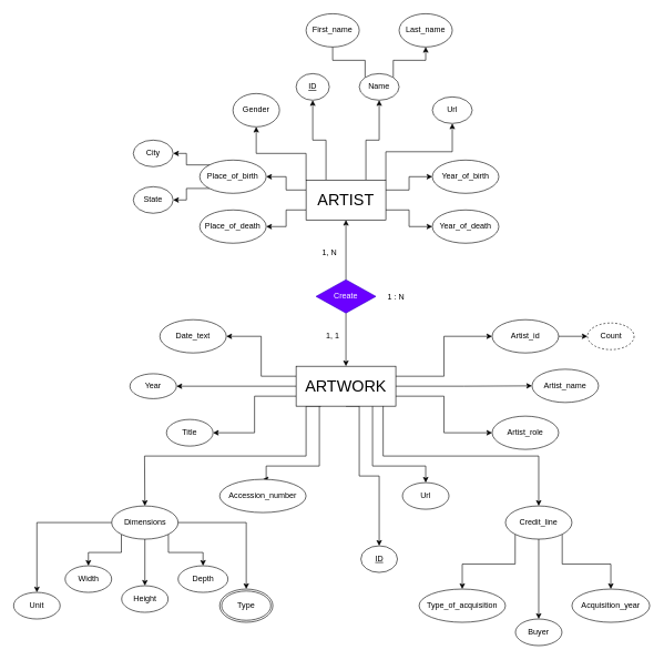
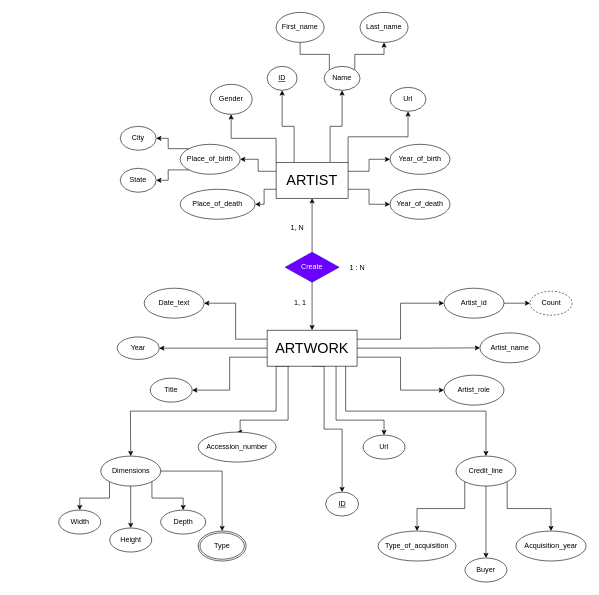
  <mxCell id="0" />
  <mxCell id="1" parent="0" />
  <mxCell id="2" style="edgeStyle=orthogonalEdgeStyle;rounded=0;orthogonalLoop=1;jettySize=auto;html=1;exitX=1;exitY=0.25;exitDx=0;exitDy=0;entryX=0;entryY=0.5;entryDx=0;entryDy=0;" parent="1" source="10" target="12" edge="1"><mxGeometry relative="1" as="geometry" /></mxCell>
  <mxCell id="3" style="edgeStyle=orthogonalEdgeStyle;rounded=0;orthogonalLoop=1;jettySize=auto;html=1;exitX=1;exitY=0.75;exitDx=0;exitDy=0;" parent="1" source="10" target="13" edge="1"><mxGeometry relative="1" as="geometry" /></mxCell>
  <mxCell id="4" style="edgeStyle=orthogonalEdgeStyle;rounded=0;orthogonalLoop=1;jettySize=auto;html=1;exitX=0;exitY=0.25;exitDx=0;exitDy=0;entryX=1;entryY=0.5;entryDx=0;entryDy=0;" parent="1" source="10" target="23" edge="1"><mxGeometry relative="1" as="geometry" /></mxCell>
  <mxCell id="5" style="edgeStyle=orthogonalEdgeStyle;rounded=0;orthogonalLoop=1;jettySize=auto;html=1;exitX=0;exitY=0.75;exitDx=0;exitDy=0;entryX=1;entryY=0.5;entryDx=0;entryDy=0;" parent="1" source="10" target="24" edge="1"><mxGeometry relative="1" as="geometry" /></mxCell>
  <mxCell id="6" style="edgeStyle=orthogonalEdgeStyle;rounded=0;orthogonalLoop=1;jettySize=auto;html=1;exitX=0.75;exitY=0;exitDx=0;exitDy=0;entryX=0.5;entryY=1;entryDx=0;entryDy=0;" parent="1" source="10" target="17" edge="1"><mxGeometry relative="1" as="geometry" /></mxCell>
  <mxCell id="7" style="edgeStyle=orthogonalEdgeStyle;rounded=0;orthogonalLoop=1;jettySize=auto;html=1;exitX=0.25;exitY=0;exitDx=0;exitDy=0;" parent="1" source="10" target="11" edge="1"><mxGeometry relative="1" as="geometry" /></mxCell>
  <mxCell id="8" style="edgeStyle=orthogonalEdgeStyle;rounded=0;orthogonalLoop=1;jettySize=auto;html=1;exitX=0;exitY=0;exitDx=0;exitDy=0;" parent="1" source="10" target="20" edge="1"><mxGeometry relative="1" as="geometry" /></mxCell>
  <mxCell id="9" style="edgeStyle=orthogonalEdgeStyle;rounded=0;orthogonalLoop=1;jettySize=auto;html=1;exitX=1;exitY=0;exitDx=0;exitDy=0;entryX=0.5;entryY=1;entryDx=0;entryDy=0;" parent="1" source="10" target="14" edge="1"><mxGeometry relative="1" as="geometry" /></mxCell>
  <mxCell id="10" value="ARTIST" style="whiteSpace=wrap;html=1;fontSize=24;" parent="1" vertex="1"><mxGeometry x="460" y="270" width="120" height="60" as="geometry" /></mxCell>
  <mxCell id="11" value="&lt;u&gt;ID&lt;/u&gt;" style="ellipse;whiteSpace=wrap;html=1;" parent="1" vertex="1"><mxGeometry x="445" y="110" width="50" height="40" as="geometry" /></mxCell>
  <mxCell id="12" value="Year_of_birth" style="ellipse;whiteSpace=wrap;html=1;" parent="1" vertex="1"><mxGeometry x="650" y="240" width="100" height="50" as="geometry" /></mxCell>
  <mxCell id="13" value="Year_of_death" style="ellipse;whiteSpace=wrap;html=1;" parent="1" vertex="1"><mxGeometry x="650" y="315" width="100" height="50" as="geometry" /></mxCell>
  <mxCell id="14" value="Url" style="ellipse;whiteSpace=wrap;html=1;" parent="1" vertex="1"><mxGeometry x="650" y="145" width="60" height="40" as="geometry" /></mxCell>
  <mxCell id="15" style="edgeStyle=orthogonalEdgeStyle;rounded=0;orthogonalLoop=1;jettySize=auto;html=1;exitX=0;exitY=0;exitDx=0;exitDy=0;entryX=0.5;entryY=1;entryDx=0;entryDy=0;endArrow=none;" parent="1" source="17" target="18" edge="1"><mxGeometry relative="1" as="geometry" /></mxCell>
  <mxCell id="16" style="edgeStyle=orthogonalEdgeStyle;rounded=0;orthogonalLoop=1;jettySize=auto;html=1;exitX=1;exitY=0;exitDx=0;exitDy=0;entryX=0.5;entryY=1;entryDx=0;entryDy=0;" parent="1" source="17" target="19" edge="1"><mxGeometry relative="1" as="geometry" /></mxCell>
  <mxCell id="17" value="Name" style="ellipse;whiteSpace=wrap;html=1;" parent="1" vertex="1"><mxGeometry x="540" y="110" width="60" height="40" as="geometry" /></mxCell>
  <mxCell id="18" value="First_name" style="ellipse;whiteSpace=wrap;html=1;" parent="1" vertex="1"><mxGeometry x="460" y="20" width="80" height="50" as="geometry" /></mxCell>
  <mxCell id="19" value="Last_name" style="ellipse;whiteSpace=wrap;html=1;" parent="1" vertex="1"><mxGeometry x="600" y="20" width="80" height="50" as="geometry" /></mxCell>
  <mxCell id="20" value="Gender" style="ellipse;whiteSpace=wrap;html=1;" parent="1" vertex="1"><mxGeometry x="350" y="140" width="70" height="50" as="geometry" /></mxCell>
  <mxCell id="21" style="edgeStyle=orthogonalEdgeStyle;rounded=0;orthogonalLoop=1;jettySize=auto;html=1;exitX=0;exitY=0;exitDx=0;exitDy=0;entryX=1;entryY=0.5;entryDx=0;entryDy=0;" parent="1" source="23" target="26" edge="1"><mxGeometry relative="1" as="geometry" /></mxCell>
  <mxCell id="22" style="edgeStyle=orthogonalEdgeStyle;rounded=0;orthogonalLoop=1;jettySize=auto;html=1;exitX=0;exitY=1;exitDx=0;exitDy=0;entryX=1;entryY=0.5;entryDx=0;entryDy=0;" parent="1" source="23" target="25" edge="1"><mxGeometry relative="1" as="geometry" /></mxCell>
  <mxCell id="23" value="Place_of_birth" style="ellipse;whiteSpace=wrap;html=1;" parent="1" vertex="1"><mxGeometry x="300" y="240" width="100" height="50" as="geometry" /></mxCell>
- <mxCell id="24" value="Place_of_death" style="ellipse;whiteSpace=wrap;html=1;" parent="1" vertex="1"><mxGeometry x="300" y="315" width="100" height="50" as="geometry" /></mxCell>
+ <mxCell id="24" value="Place_of_death" style="ellipse;whiteSpace=wrap;html=1;" parent="1" vertex="1"><mxGeometry x="300" y="315" width="125" height="50" as="geometry" /></mxCell>
  <mxCell id="25" value="State" style="ellipse;whiteSpace=wrap;html=1;" parent="1" vertex="1"><mxGeometry x="200" y="280" width="60" height="40" as="geometry" /></mxCell>
  <mxCell id="26" value="City" style="ellipse;whiteSpace=wrap;html=1;" parent="1" vertex="1"><mxGeometry x="200" y="210" width="60" height="40" as="geometry" /></mxCell>
  <mxCell id="27" style="edgeStyle=orthogonalEdgeStyle;rounded=0;orthogonalLoop=1;jettySize=auto;html=1;exitX=0;exitY=0.25;exitDx=0;exitDy=0;entryX=1;entryY=0.5;entryDx=0;entryDy=0;" parent="1" source="38" target="42" edge="1"><mxGeometry relative="1" as="geometry" /></mxCell>
  <mxCell id="28" style="edgeStyle=orthogonalEdgeStyle;rounded=0;orthogonalLoop=1;jettySize=auto;html=1;exitX=0;exitY=0.75;exitDx=0;exitDy=0;entryX=1;entryY=0.5;entryDx=0;entryDy=0;" parent="1" source="38" target="46" edge="1"><mxGeometry relative="1" as="geometry" /></mxCell>
  <mxCell id="29" style="edgeStyle=orthogonalEdgeStyle;rounded=0;orthogonalLoop=1;jettySize=auto;html=1;exitX=0.25;exitY=1;exitDx=0;exitDy=0;" parent="1" source="38" target="65" edge="1"><mxGeometry relative="1" as="geometry"><Array as="points"><mxPoint x="460" y="610" /><mxPoint x="460" y="685" /><mxPoint x="217" y="685" /></Array></mxGeometry></mxCell>
  <mxCell id="30" style="edgeStyle=orthogonalEdgeStyle;rounded=0;orthogonalLoop=1;jettySize=auto;html=1;exitX=0;exitY=0.5;exitDx=0;exitDy=0;entryX=1;entryY=0.5;entryDx=0;entryDy=0;" parent="1" source="38" target="54" edge="1"><mxGeometry relative="1" as="geometry" /></mxCell>
  <mxCell id="31" style="edgeStyle=orthogonalEdgeStyle;rounded=0;orthogonalLoop=1;jettySize=auto;html=1;exitX=1;exitY=0.5;exitDx=0;exitDy=0;entryX=0;entryY=0.5;entryDx=0;entryDy=0;" parent="1" source="38" target="66" edge="1"><mxGeometry relative="1" as="geometry" /></mxCell>
  <mxCell id="32" style="edgeStyle=orthogonalEdgeStyle;rounded=0;orthogonalLoop=1;jettySize=auto;html=1;exitX=1;exitY=0.25;exitDx=0;exitDy=0;entryX=0;entryY=0.5;entryDx=0;entryDy=0;" parent="1" source="38" target="58" edge="1"><mxGeometry relative="1" as="geometry" /></mxCell>
  <mxCell id="33" style="edgeStyle=orthogonalEdgeStyle;rounded=0;orthogonalLoop=1;jettySize=auto;html=1;exitX=1;exitY=0.75;exitDx=0;exitDy=0;entryX=0;entryY=0.5;entryDx=0;entryDy=0;" parent="1" source="38" target="44" edge="1"><mxGeometry relative="1" as="geometry" /></mxCell>
  <mxCell id="34" style="edgeStyle=orthogonalEdgeStyle;rounded=0;orthogonalLoop=1;jettySize=auto;html=1;entryX=0.5;entryY=0;entryDx=0;entryDy=0;" parent="1" source="38" target="67" edge="1"><mxGeometry relative="1" as="geometry"><Array as="points"><mxPoint x="480" y="700" /><mxPoint x="400" y="700" /><mxPoint x="400" y="720" /></Array></mxGeometry></mxCell>
  <mxCell id="35" style="edgeStyle=orthogonalEdgeStyle;rounded=0;orthogonalLoop=1;jettySize=auto;html=1;" parent="1" source="38" target="68" edge="1"><mxGeometry relative="1" as="geometry"><Array as="points"><mxPoint x="560" y="700" /><mxPoint x="640" y="700" /></Array></mxGeometry></mxCell>
  <mxCell id="36" style="edgeStyle=orthogonalEdgeStyle;rounded=0;orthogonalLoop=1;jettySize=auto;html=1;exitX=0.5;exitY=1;exitDx=0;exitDy=0;entryX=0.5;entryY=0;entryDx=0;entryDy=0;" parent="1" source="38" target="51" edge="1"><mxGeometry relative="1" as="geometry"><Array as="points"><mxPoint x="540" y="610" /><mxPoint x="540" y="715" /><mxPoint x="570" y="715" /></Array></mxGeometry></mxCell>
  <mxCell id="37" style="edgeStyle=orthogonalEdgeStyle;rounded=0;orthogonalLoop=1;jettySize=auto;html=1;exitX=0.873;exitY=0.981;exitDx=0;exitDy=0;entryX=0.5;entryY=0;entryDx=0;entryDy=0;exitPerimeter=0;" parent="1" source="38" target="50" edge="1"><mxGeometry relative="1" as="geometry"><Array as="points"><mxPoint x="576" y="685" /><mxPoint x="810" y="685" /></Array></mxGeometry></mxCell>
  <mxCell id="38" value="ARTWORK" style="whiteSpace=wrap;html=1;fontSize=24;" parent="1" vertex="1"><mxGeometry x="445" y="550" width="150" height="60" as="geometry" /></mxCell>
  <mxCell id="39" style="edgeStyle=orthogonalEdgeStyle;rounded=0;orthogonalLoop=1;jettySize=auto;html=1;" parent="1" source="41" target="10" edge="1"><mxGeometry relative="1" as="geometry" /></mxCell>
  <mxCell id="40" style="edgeStyle=orthogonalEdgeStyle;rounded=0;orthogonalLoop=1;jettySize=auto;html=1;exitX=0.5;exitY=1;exitDx=0;exitDy=0;" parent="1" source="41" target="38" edge="1"><mxGeometry relative="1" as="geometry" /></mxCell>
  <mxCell id="41" value="Create" style="rhombus;whiteSpace=wrap;html=1;fillColor=#6a00ff;fontColor=#ffffff;strokeColor=#3700CC;" parent="1" vertex="1"><mxGeometry x="475" y="420" width="90" height="50" as="geometry" /></mxCell>
  <mxCell id="42" value="Date_text" style="ellipse;whiteSpace=wrap;html=1;" parent="1" vertex="1"><mxGeometry x="240" y="480" width="100" height="50" as="geometry" /></mxCell>
  <mxCell id="43" value="Type_of_acquisition" style="ellipse;whiteSpace=wrap;html=1;" parent="1" vertex="1"><mxGeometry x="630" y="885" width="130" height="50" as="geometry" /></mxCell>
  <mxCell id="44" value="Artist_role" style="ellipse;whiteSpace=wrap;html=1;" parent="1" vertex="1"><mxGeometry x="740" y="625" width="100" height="50" as="geometry" /></mxCell>
  <mxCell id="45" value="Acquisition_year" style="ellipse;whiteSpace=wrap;html=1;" parent="1" vertex="1"><mxGeometry x="860" y="885" width="117" height="50" as="geometry" /></mxCell>
  <mxCell id="46" value="Title" style="ellipse;whiteSpace=wrap;html=1;" parent="1" vertex="1"><mxGeometry x="250" y="630" width="70" height="40" as="geometry" /></mxCell>
  <mxCell id="47" style="edgeStyle=orthogonalEdgeStyle;rounded=0;orthogonalLoop=1;jettySize=auto;html=1;exitX=0;exitY=1;exitDx=0;exitDy=0;entryX=0.5;entryY=0;entryDx=0;entryDy=0;" parent="1" source="50" target="43" edge="1"><mxGeometry relative="1" as="geometry" /></mxCell>
  <mxCell id="48" style="edgeStyle=orthogonalEdgeStyle;rounded=0;orthogonalLoop=1;jettySize=auto;html=1;exitX=0.5;exitY=1;exitDx=0;exitDy=0;" parent="1" source="50" target="56" edge="1"><mxGeometry relative="1" as="geometry" /></mxCell>
  <mxCell id="49" style="edgeStyle=orthogonalEdgeStyle;rounded=0;orthogonalLoop=1;jettySize=auto;html=1;exitX=1;exitY=1;exitDx=0;exitDy=0;entryX=0.5;entryY=0;entryDx=0;entryDy=0;" parent="1" source="50" target="45" edge="1"><mxGeometry relative="1" as="geometry" /></mxCell>
  <mxCell id="50" value="Credit_line" style="ellipse;whiteSpace=wrap;html=1;" parent="1" vertex="1"><mxGeometry x="760" y="760" width="100" height="50" as="geometry" /></mxCell>
  <mxCell id="51" value="&lt;u&gt;ID&lt;/u&gt;" style="ellipse;whiteSpace=wrap;html=1;" parent="1" vertex="1"><mxGeometry x="542.5" y="820" width="55" height="40" as="geometry" /></mxCell>
  <mxCell id="52" value="Height" style="ellipse;whiteSpace=wrap;html=1;" parent="1" vertex="1"><mxGeometry x="182.5" y="880" width="70" height="40" as="geometry" /></mxCell>
  <mxCell id="53" value="Width" style="ellipse;whiteSpace=wrap;html=1;" parent="1" vertex="1"><mxGeometry x="97.5" y="850" width="70" height="40" as="geometry" /></mxCell>
  <mxCell id="54" value="Year" style="ellipse;whiteSpace=wrap;html=1;" parent="1" vertex="1"><mxGeometry x="195" y="561.25" width="70" height="37.5" as="geometry" /></mxCell>
- <mxCell id="55" value="Unit" style="ellipse;whiteSpace=wrap;html=1;" parent="1" vertex="1"><mxGeometry x="20" y="890" width="70" height="40" as="geometry" /></mxCell>
  <mxCell id="56" value="Buyer" style="ellipse;whiteSpace=wrap;html=1;" parent="1" vertex="1"><mxGeometry x="775" y="930" width="70" height="40" as="geometry" /></mxCell>
  <mxCell id="57" style="edgeStyle=orthogonalEdgeStyle;rounded=0;orthogonalLoop=1;jettySize=auto;html=1;exitX=1;exitY=0.5;exitDx=0;exitDy=0;entryX=0;entryY=0.5;entryDx=0;entryDy=0;" parent="1" source="58" target="70" edge="1"><mxGeometry relative="1" as="geometry" /></mxCell>
  <mxCell id="58" value="Artist_id" style="ellipse;whiteSpace=wrap;html=1;" parent="1" vertex="1"><mxGeometry x="740" y="480" width="100" height="50" as="geometry" /></mxCell>
  <mxCell id="59" value="Depth" style="ellipse;whiteSpace=wrap;html=1;" parent="1" vertex="1"><mxGeometry x="267.5" y="850" width="75" height="40" as="geometry" /></mxCell>
  <mxCell id="60" style="edgeStyle=orthogonalEdgeStyle;rounded=0;orthogonalLoop=1;jettySize=auto;html=1;exitX=0;exitY=1;exitDx=0;exitDy=0;entryX=0.5;entryY=0;entryDx=0;entryDy=0;" parent="1" source="65" target="53" edge="1"><mxGeometry relative="1" as="geometry" /></mxCell>
  <mxCell id="61" style="edgeStyle=orthogonalEdgeStyle;rounded=0;orthogonalLoop=1;jettySize=auto;html=1;exitX=0.5;exitY=1;exitDx=0;exitDy=0;entryX=0.5;entryY=0;entryDx=0;entryDy=0;" parent="1" source="65" target="52" edge="1"><mxGeometry relative="1" as="geometry" /></mxCell>
  <mxCell id="62" style="edgeStyle=orthogonalEdgeStyle;rounded=0;orthogonalLoop=1;jettySize=auto;html=1;exitX=1;exitY=1;exitDx=0;exitDy=0;entryX=0.5;entryY=0;entryDx=0;entryDy=0;" parent="1" source="65" target="59" edge="1"><mxGeometry relative="1" as="geometry" /></mxCell>
- <mxCell id="63" style="edgeStyle=orthogonalEdgeStyle;rounded=0;orthogonalLoop=1;jettySize=auto;html=1;exitX=0;exitY=0.5;exitDx=0;exitDy=0;" parent="1" source="65" target="55" edge="1"><mxGeometry relative="1" as="geometry" /></mxCell>
  <mxCell id="64" style="edgeStyle=orthogonalEdgeStyle;rounded=0;orthogonalLoop=1;jettySize=auto;html=1;exitX=1;exitY=0.5;exitDx=0;exitDy=0;" parent="1" source="65" target="69" edge="1"><mxGeometry relative="1" as="geometry" /></mxCell>
  <mxCell id="65" value="Dimensions" style="ellipse;whiteSpace=wrap;html=1;" parent="1" vertex="1"><mxGeometry x="167.5" y="760" width="100" height="50" as="geometry" /></mxCell>
  <mxCell id="66" value="Artist_name" style="ellipse;whiteSpace=wrap;html=1;" parent="1" vertex="1"><mxGeometry x="800" y="554.5" width="100" height="50" as="geometry" /></mxCell>
  <mxCell id="67" value="Accession_number" style="ellipse;whiteSpace=wrap;html=1;" parent="1" vertex="1"><mxGeometry x="330" y="720" width="130" height="50" as="geometry" /></mxCell>
  <mxCell id="68" value="Url" style="ellipse;whiteSpace=wrap;html=1;" parent="1" vertex="1"><mxGeometry x="605" y="725" width="70" height="40" as="geometry" /></mxCell>
  <mxCell id="69" value="Type" style="ellipse;shape=doubleEllipse;margin=3;whiteSpace=wrap;html=1;align=center;" parent="1" vertex="1"><mxGeometry x="330" y="885" width="80" height="50" as="geometry" /></mxCell>
  <mxCell id="70" value="Count" style="ellipse;whiteSpace=wrap;html=1;align=center;dashed=1;" parent="1" vertex="1"><mxGeometry x="883.5" y="485" width="70" height="40" as="geometry" /></mxCell>
  <mxCell id="71" value="1, N" style="text;html=1;align=center;verticalAlign=middle;resizable=0;points=[];autosize=1;strokeColor=none;fillColor=none;" parent="1" vertex="1"><mxGeometry x="470" y="365" width="50" height="30" as="geometry" /></mxCell>
  <mxCell id="72" value="1, 1" style="text;html=1;align=center;verticalAlign=middle;resizable=0;points=[];autosize=1;strokeColor=none;fillColor=none;" parent="1" vertex="1"><mxGeometry x="481" y="492" width="38" height="26" as="geometry" /></mxCell>
  <mxCell id="73" value="1 : N" style="text;html=1;align=center;verticalAlign=middle;resizable=0;points=[];autosize=1;strokeColor=none;fillColor=none;" parent="1" vertex="1"><mxGeometry x="573" y="433" width="43" height="26" as="geometry" /></mxCell>
